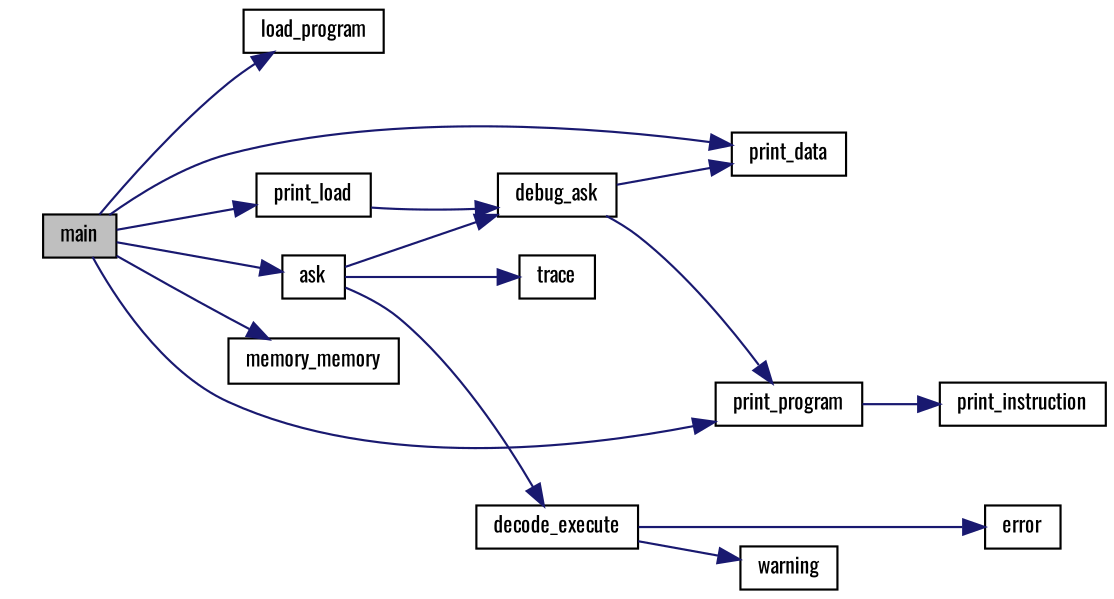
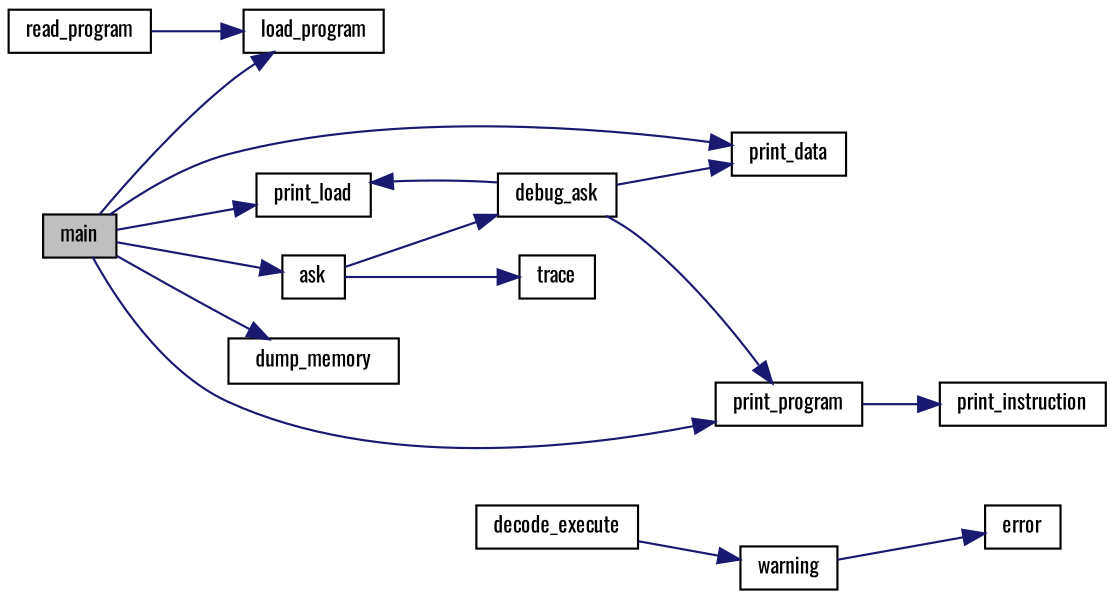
  digraph {
    fontname=Oswald
    rankdir=LR
    node [color=black fillcolor=white fontname=Oswald fontsize=10 shape=record style=filled]
    edge [color=midnightblue fontname=Oswald fontsize=10 labelfontname=FreeSans labelfontsize=10 style=solid]
    n1 [fillcolor=grey75 fontcolor=black height=0.2 label=main width=0.4]
-   n2 [height=0.2 label=memory_memory width=0.4]
+   n2 [height=0.2 label=dump_memory width=0.4]
    n3 [height=0.2 label=load_program width=0.4]
    n4 [height=0.2 label=print_load width=0.4]
    n5 [height=0.2 label=print_data width=0.4]
    n6 [height=0.2 label=print_program width=0.4]
    n7 [height=0.2 label=ask width=0.4]
    n8 [height=0.2 label=print_instruction width=0.4]
+   n9 [height=0.2 label=read_program width=0.4]
    n10 [height=0.2 label=debug_ask width=0.4]
    n11 [height=0.2 label=decode_execute width=0.4]
    n12 [height=0.2 label=trace width=0.4]
    n13 [height=0.2 label=error width=0.4]
    n14 [height=0.2 label=warning width=0.4]
    n1 -> n2
    n1 -> n3
    n1 -> n4
    n1 -> n5
    n1 -> n6
    n1 -> n7
    n6 -> n8
    n7 -> n10
-   n7 -> n11
    n7 -> n12
-   n4 -> n10
+   n9 -> n3
+   n10 -> n4
    n10 -> n5
    n10 -> n6
-   n11 -> n13
+   n14 -> n13
    n11 -> n14
  }
